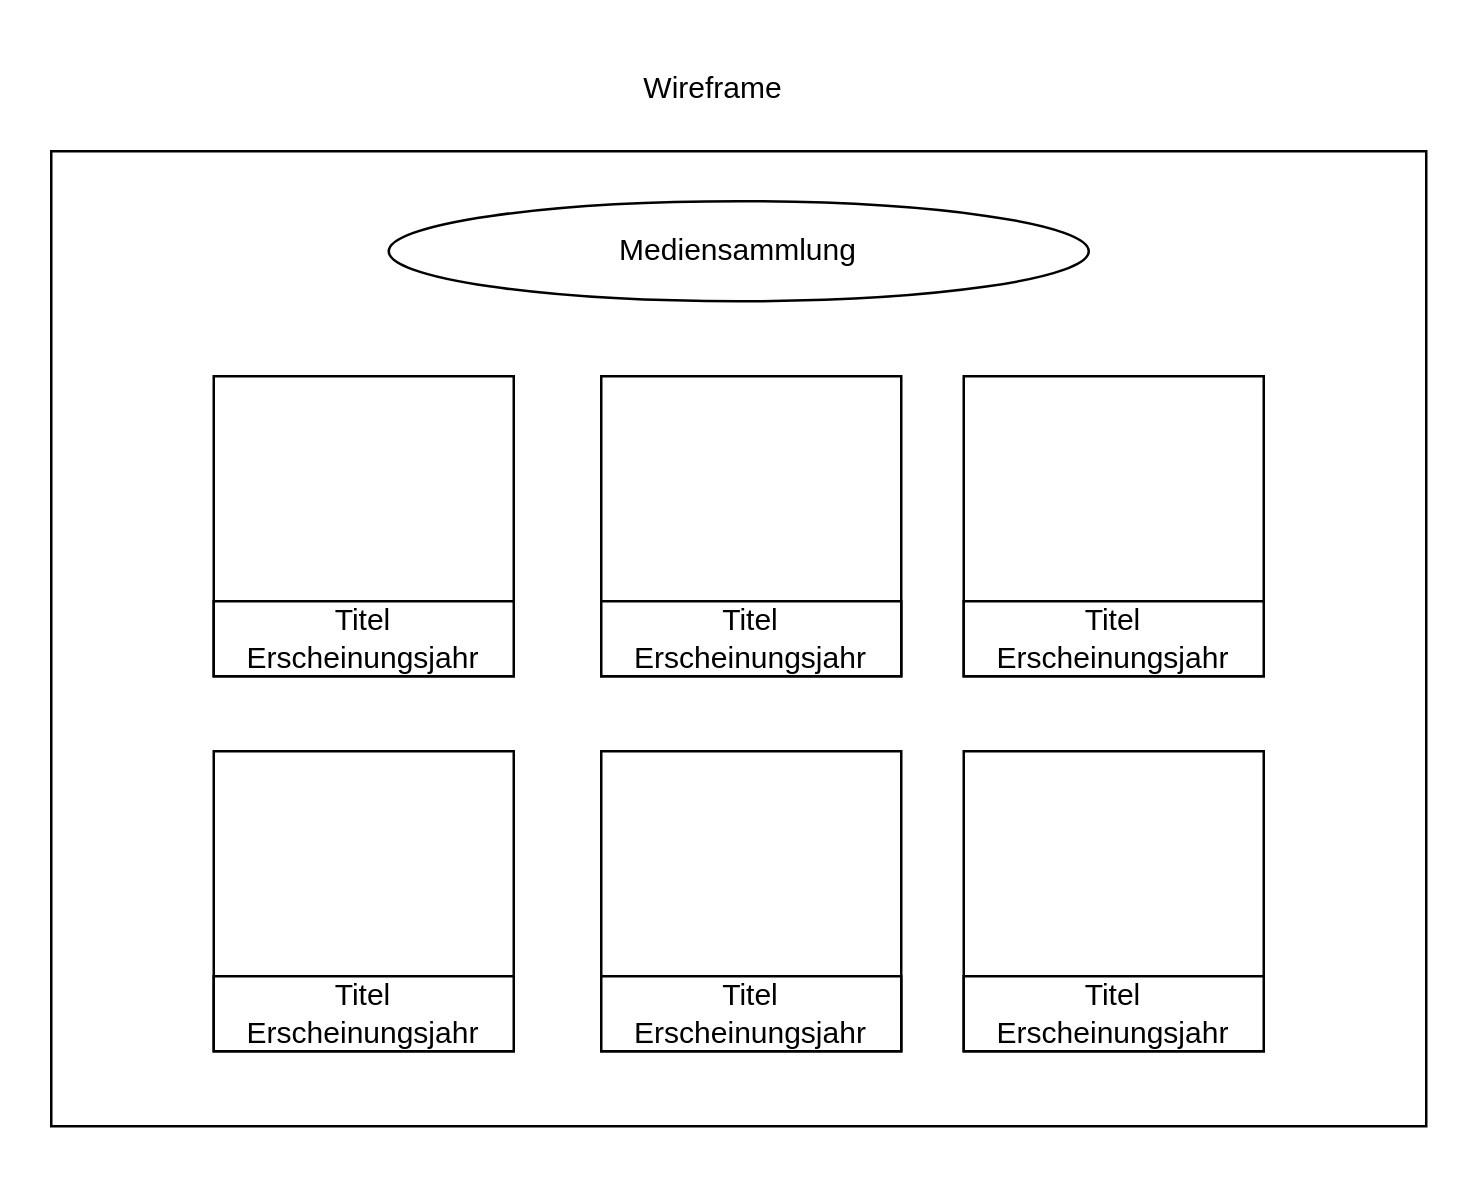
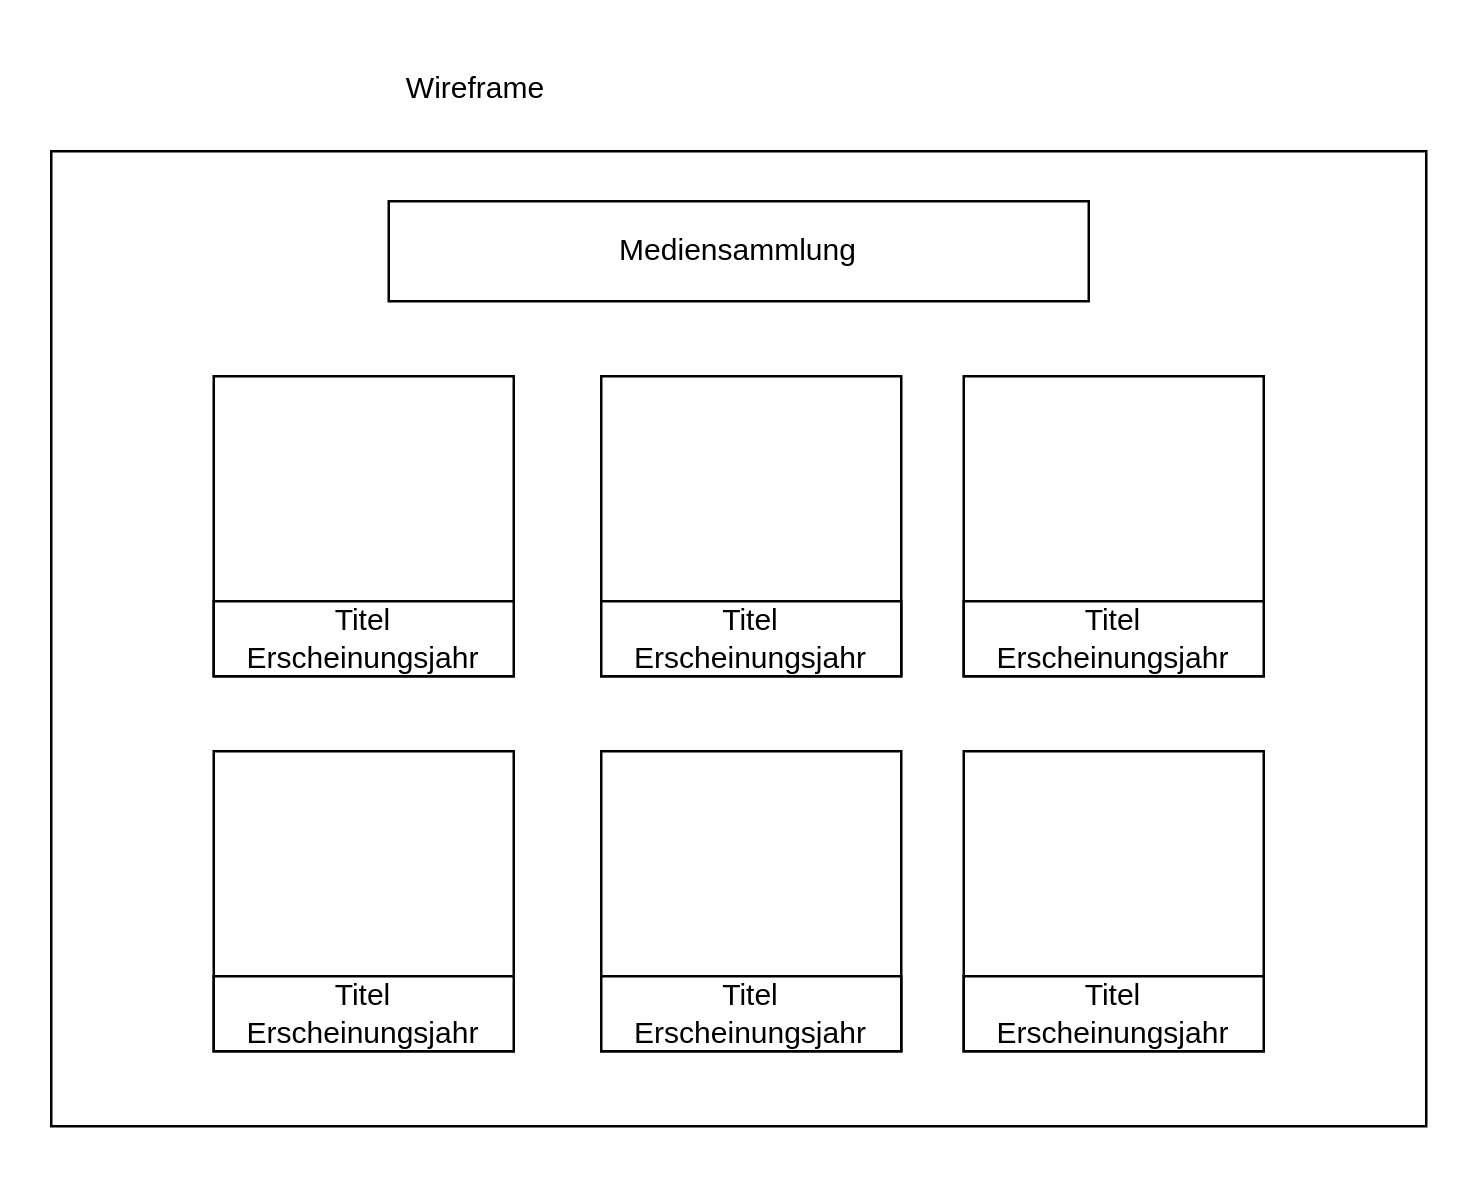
  <mxCell id="0" />
  <mxCell id="1" parent="0" />
  <mxCell id="2" value="" style="rounded=0;whiteSpace=wrap;html=1;" vertex="1" parent="1"><mxGeometry x="20" y="60" width="550" height="390" as="geometry" /></mxCell>
- <mxCell id="3" value="Mediensammlung" style="ellipse;whiteSpace=wrap;html=1;" vertex="1" parent="1"><mxGeometry x="155" y="80" width="280" height="40" as="geometry" /></mxCell>
+ <mxCell id="3" value="Mediensammlung" style="rounded=0;whiteSpace=wrap;html=1;" vertex="1" parent="1"><mxGeometry x="155" y="80" width="280" height="40" as="geometry" /></mxCell>
  <mxCell id="4" value="" style="whiteSpace=wrap;html=1;aspect=fixed;" vertex="1" parent="1"><mxGeometry x="85" y="150" width="120" height="120" as="geometry" /></mxCell>
  <mxCell id="5" value="&lt;div&gt;Titel&lt;/div&gt;&lt;div&gt;Erscheinungsjahr&lt;/div&gt;" style="rounded=0;whiteSpace=wrap;html=1;" vertex="1" parent="1"><mxGeometry x="85" y="240" width="120" height="30" as="geometry" /></mxCell>
  <mxCell id="6" value="" style="whiteSpace=wrap;html=1;aspect=fixed;" vertex="1" parent="1"><mxGeometry x="240" y="150" width="120" height="120" as="geometry" /></mxCell>
  <mxCell id="7" value="" style="whiteSpace=wrap;html=1;aspect=fixed;" vertex="1" parent="1"><mxGeometry x="385" y="150" width="120" height="120" as="geometry" /></mxCell>
  <mxCell id="8" value="&lt;div&gt;Titel&lt;/div&gt;&lt;div&gt;Erscheinungsjahr&lt;/div&gt;" style="rounded=0;whiteSpace=wrap;html=1;" vertex="1" parent="1"><mxGeometry x="240" y="240" width="120" height="30" as="geometry" /></mxCell>
  <mxCell id="9" value="&lt;div&gt;Titel&lt;/div&gt;&lt;div&gt;Erscheinungsjahr&lt;/div&gt;" style="rounded=0;whiteSpace=wrap;html=1;" vertex="1" parent="1"><mxGeometry x="385" y="240" width="120" height="30" as="geometry" /></mxCell>
  <mxCell id="10" value="" style="whiteSpace=wrap;html=1;aspect=fixed;" vertex="1" parent="1"><mxGeometry x="85" y="300" width="120" height="120" as="geometry" /></mxCell>
  <mxCell id="11" value="" style="whiteSpace=wrap;html=1;aspect=fixed;" vertex="1" parent="1"><mxGeometry x="240" y="300" width="120" height="120" as="geometry" /></mxCell>
  <mxCell id="12" value="" style="whiteSpace=wrap;html=1;aspect=fixed;" vertex="1" parent="1"><mxGeometry x="385" y="300" width="120" height="120" as="geometry" /></mxCell>
  <mxCell id="13" value="&lt;div&gt;Titel&lt;/div&gt;&lt;div&gt;Erscheinungsjahr&lt;/div&gt;" style="rounded=0;whiteSpace=wrap;html=1;" vertex="1" parent="1"><mxGeometry x="85" y="390" width="120" height="30" as="geometry" /></mxCell>
  <mxCell id="14" value="&lt;div&gt;Titel&lt;/div&gt;&lt;div&gt;Erscheinungsjahr&lt;/div&gt;" style="rounded=0;whiteSpace=wrap;html=1;" vertex="1" parent="1"><mxGeometry x="240" y="390" width="120" height="30" as="geometry" /></mxCell>
  <mxCell id="15" value="&lt;div&gt;Titel&lt;/div&gt;&lt;div&gt;Erscheinungsjahr&lt;/div&gt;" style="rounded=0;whiteSpace=wrap;html=1;" vertex="1" parent="1"><mxGeometry x="385" y="390" width="120" height="30" as="geometry" /></mxCell>
- <mxCell id="16" value="Wireframe" style="text;html=1;align=center;verticalAlign=middle;whiteSpace=wrap;rounded=0;" vertex="1" parent="1"><mxGeometry x="255" y="20" width="60" height="30" as="geometry" /></mxCell>
+ <mxCell id="16" value="Wireframe" style="text;html=1;align=center;verticalAlign=middle;whiteSpace=wrap;rounded=0;" vertex="1" parent="1"><mxGeometry x="160" y="20" width="60" height="30" as="geometry" /></mxCell>
